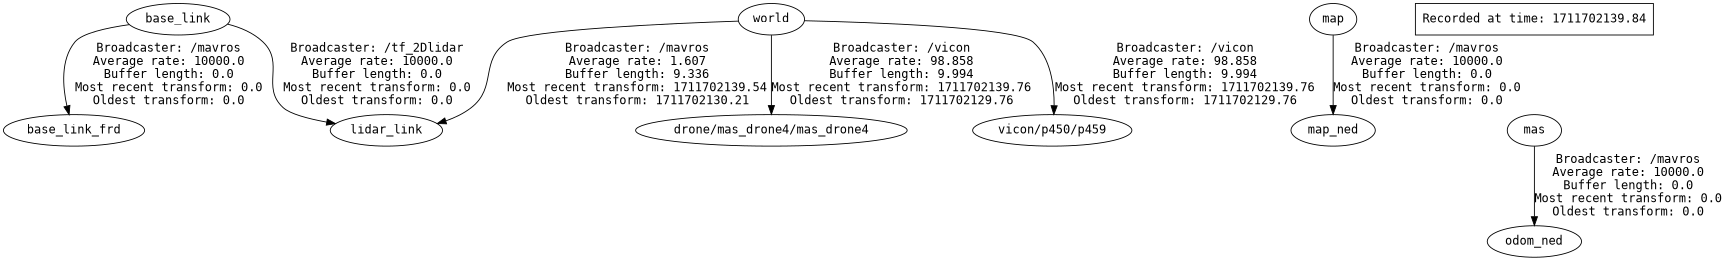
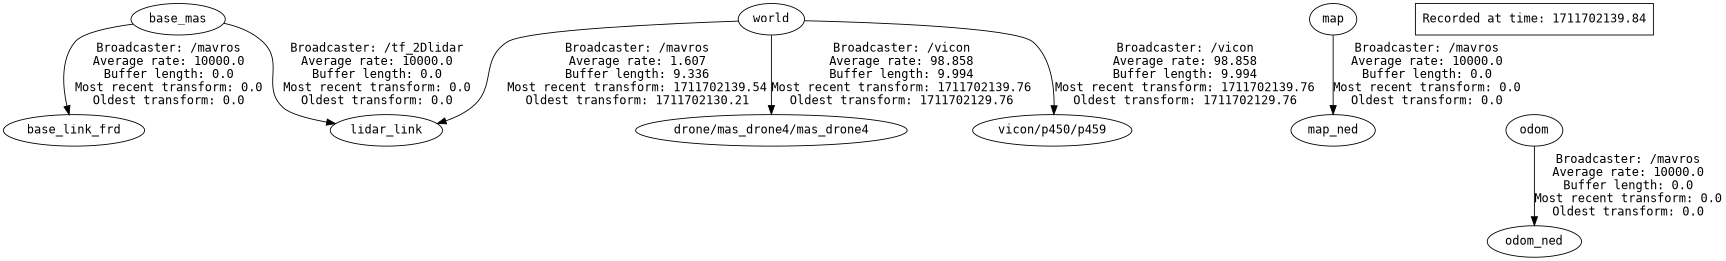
  digraph {
    compound=True
    fontname="DejaVu Sans Mono"
    rank=same
    rankdir=TB
    ranksep=0.2
    node [fontname="DejaVu Sans Mono" shape=ellipse]
    edge [fontname="DejaVu Sans Mono" penwidth=1]
-   n1 [height=0.5 label=base_link width=1.2277]
+   n1 [height=0.5 label=base_mas width=1.2277]
    n2 [height=0.5 label=base_link_frd width=1.6429]
    n3 [height=0.5 label=lidar_link width=1.2457]
    n4 [height=0.5 label=world width=0.86659]
    n5 [height=0.5 label="drone/mas_drone4/mas_drone4" width=3.3941]
    n6 [height=0.5 label="vicon/p450/p459" width=1.9498]
    n7 [height=0.5 label=map width=0.75]
    n8 [height=0.5 label=map_ned width=1.2096]
-   n9 [height=0.5 label=mas width=0.86659]
+   n9 [height=0.5 label=odom width=0.86659]
    n10 [height=0.5 label=odom_ned width=1.336]
    n11 [height=0.5 label="Recorded at time: 1711702139.84" shape=box width=2.8194]
    n1 -> n2 [label="Broadcaster: /mavros\nAverage rate: 10000.0\nBuffer length: 0.0\nMost recent transform: 0.0\nOldest transform: 0.0"]
    n1 -> n3 [label="Broadcaster: /tf_2Dlidar\nAverage rate: 10000.0\nBuffer length: 0.0\nMost recent transform: 0.0\nOldest transform: 0.0"]
    n4 -> n3 [label="Broadcaster: /mavros\nAverage rate: 1.607\nBuffer length: 9.336\nMost recent transform: 1711702139.54\nOldest transform: 1711702130.21"]
    n4 -> n5 [label="Broadcaster: /vicon\nAverage rate: 98.858\nBuffer length: 9.994\nMost recent transform: 1711702139.76\nOldest transform: 1711702129.76"]
    n4 -> n6 [label="Broadcaster: /vicon\nAverage rate: 98.858\nBuffer length: 9.994\nMost recent transform: 1711702139.76\nOldest transform: 1711702129.76"]
    n7 -> n8 [label="Broadcaster: /mavros\nAverage rate: 10000.0\nBuffer length: 0.0\nMost recent transform: 0.0\nOldest transform: 0.0"]
    n9 -> n10 [label="Broadcaster: /mavros\nAverage rate: 10000.0\nBuffer length: 0.0\nMost recent transform: 0.0\nOldest transform: 0.0"]
    n11 -> n9 [style=invis]
  }
